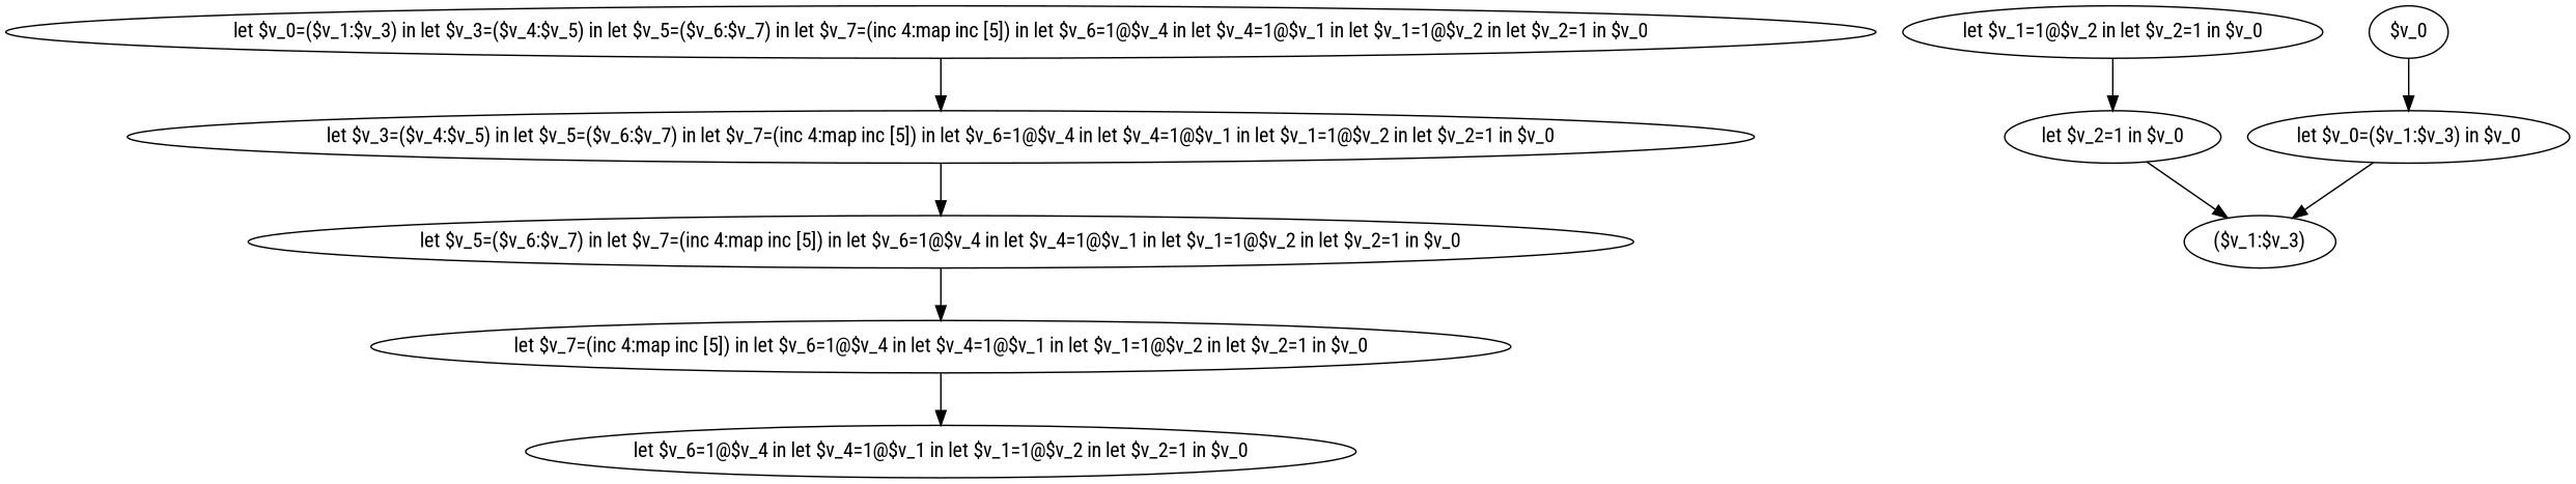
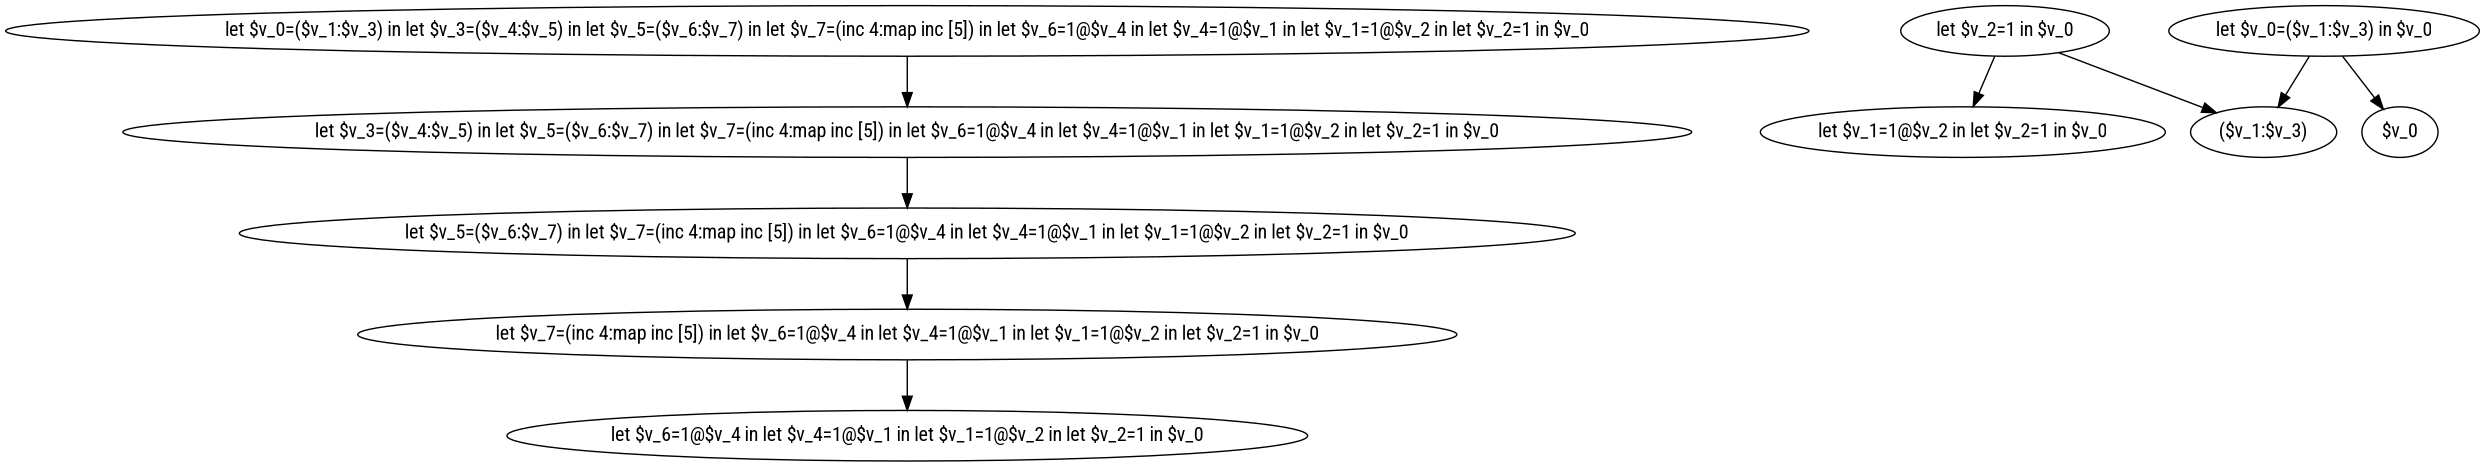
  digraph {
    fontname="Roboto Condensed"
    node [fontname="Roboto Condensed"]
    edge [fontname="Roboto Condensed"]
    "let $v_0=($v_1:$v_3) in let $v_3=($v_4:$v_5) in let $v_5=($v_6:$v_7) in let $v_7=(inc 4:map inc [5]) in let $v_6=1@$v_4 in let $v_4=1@$v_1 in let $v_1=1@$v_2 in let $v_2=1 in $v_0"
    "let $v_3=($v_4:$v_5) in let $v_5=($v_6:$v_7) in let $v_7=(inc 4:map inc [5]) in let $v_6=1@$v_4 in let $v_4=1@$v_1 in let $v_1=1@$v_2 in let $v_2=1 in $v_0"
    "let $v_5=($v_6:$v_7) in let $v_7=(inc 4:map inc [5]) in let $v_6=1@$v_4 in let $v_4=1@$v_1 in let $v_1=1@$v_2 in let $v_2=1 in $v_0"
    "let $v_7=(inc 4:map inc [5]) in let $v_6=1@$v_4 in let $v_4=1@$v_1 in let $v_1=1@$v_2 in let $v_2=1 in $v_0"
    "let $v_6=1@$v_4 in let $v_4=1@$v_1 in let $v_1=1@$v_2 in let $v_2=1 in $v_0"
    "let $v_1=1@$v_2 in let $v_2=1 in $v_0"
    "let $v_2=1 in $v_0"
    "($v_1:$v_3)"
    "$v_0"
    "let $v_0=($v_1:$v_3) in $v_0"
    "let $v_0=($v_1:$v_3) in let $v_3=($v_4:$v_5) in let $v_5=($v_6:$v_7) in let $v_7=(inc 4:map inc [5]) in let $v_6=1@$v_4 in let $v_4=1@$v_1 in let $v_1=1@$v_2 in let $v_2=1 in $v_0" -> "let $v_3=($v_4:$v_5) in let $v_5=($v_6:$v_7) in let $v_7=(inc 4:map inc [5]) in let $v_6=1@$v_4 in let $v_4=1@$v_1 in let $v_1=1@$v_2 in let $v_2=1 in $v_0"
    "let $v_3=($v_4:$v_5) in let $v_5=($v_6:$v_7) in let $v_7=(inc 4:map inc [5]) in let $v_6=1@$v_4 in let $v_4=1@$v_1 in let $v_1=1@$v_2 in let $v_2=1 in $v_0" -> "let $v_5=($v_6:$v_7) in let $v_7=(inc 4:map inc [5]) in let $v_6=1@$v_4 in let $v_4=1@$v_1 in let $v_1=1@$v_2 in let $v_2=1 in $v_0"
    "let $v_5=($v_6:$v_7) in let $v_7=(inc 4:map inc [5]) in let $v_6=1@$v_4 in let $v_4=1@$v_1 in let $v_1=1@$v_2 in let $v_2=1 in $v_0" -> "let $v_7=(inc 4:map inc [5]) in let $v_6=1@$v_4 in let $v_4=1@$v_1 in let $v_1=1@$v_2 in let $v_2=1 in $v_0"
    "let $v_7=(inc 4:map inc [5]) in let $v_6=1@$v_4 in let $v_4=1@$v_1 in let $v_1=1@$v_2 in let $v_2=1 in $v_0" -> "let $v_6=1@$v_4 in let $v_4=1@$v_1 in let $v_1=1@$v_2 in let $v_2=1 in $v_0"
-   "let $v_1=1@$v_2 in let $v_2=1 in $v_0" -> "let $v_2=1 in $v_0"
+   "let $v_2=1 in $v_0" -> "let $v_1=1@$v_2 in let $v_2=1 in $v_0"
    "let $v_2=1 in $v_0" -> "($v_1:$v_3)"
-   "$v_0" -> "let $v_0=($v_1:$v_3) in $v_0"
+   "let $v_0=($v_1:$v_3) in $v_0" -> "$v_0"
    "let $v_0=($v_1:$v_3) in $v_0" -> "($v_1:$v_3)"
  }
